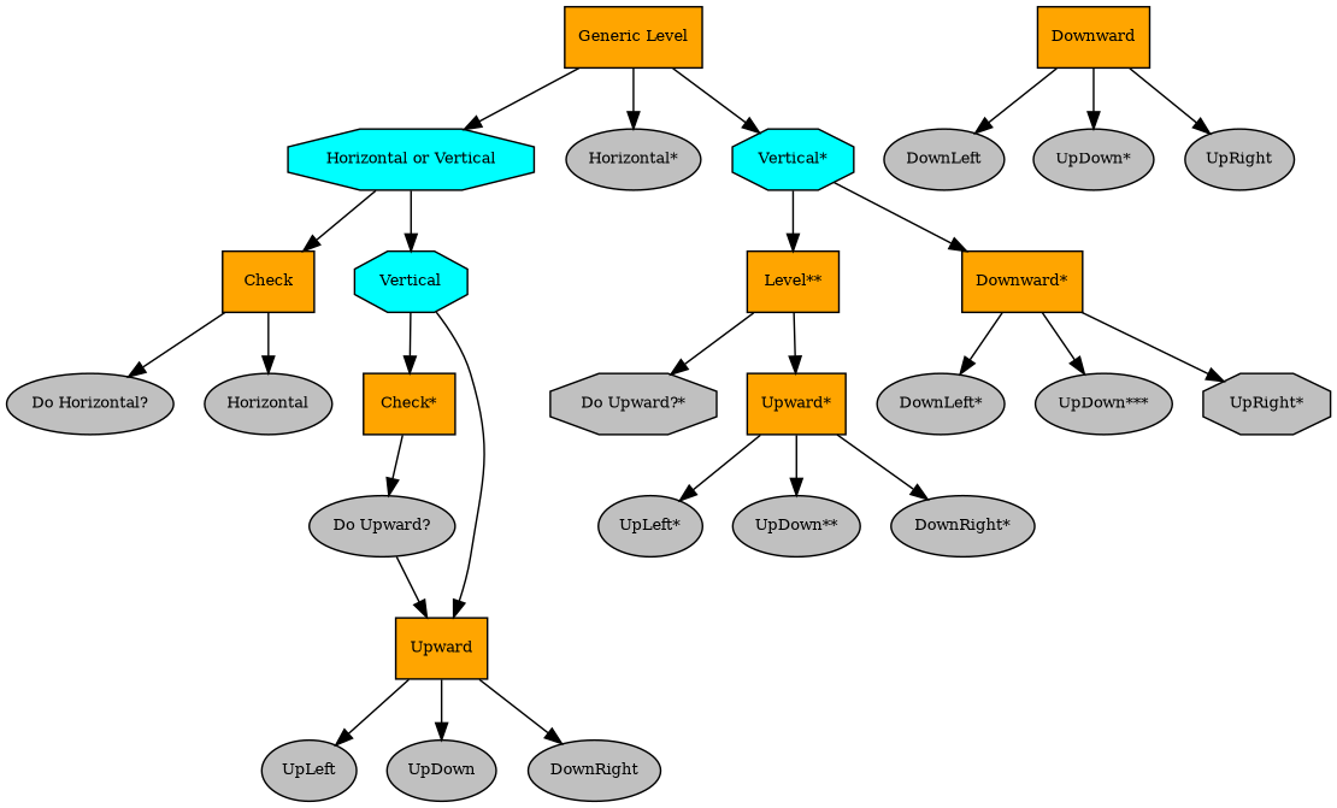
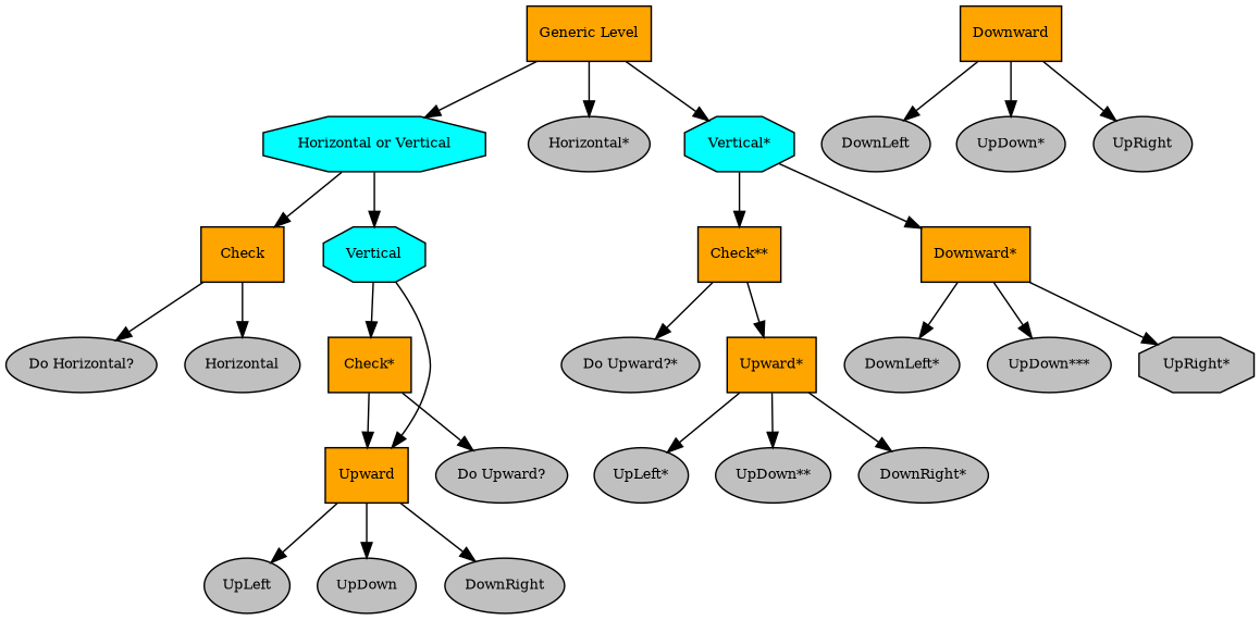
  digraph {
    fontname="times-roman"
    ordering=out
    node [fillcolor=gray fontcolor=black fontname="times-roman" fontsize=9 shape=ellipse style=filled]
    edge [fontname="times-roman"]
    n1 [fillcolor=orange label="Generic Level" shape=box]
    n2 [fillcolor=cyan label="Horizontal or Vertical" shape=octagon]
    n3 [label="Horizontal*"]
    n4 [fillcolor=cyan label="Vertical*" shape=octagon]
    n5 [fillcolor=orange label=Check shape=box]
    n6 [fillcolor=cyan label=Vertical shape=octagon]
-   n7 [fillcolor=orange label="Level**" shape=box]
+   n7 [fillcolor=orange label="Check**" shape=box]
    n8 [fillcolor=orange label="Downward*" shape=box]
    n9 [label="Do Horizontal?"]
    n10 [label=Horizontal]
    n11 [fillcolor=orange label="Check*" shape=box]
    n12 [fillcolor=orange label=Upward shape=box]
    n13 [label="Do Upward?"]
    n14 [fillcolor=orange label=Downward shape=box]
    n15 [label=DownLeft]
    n16 [label="UpDown*"]
    n17 [label=UpRight]
    n18 [label=UpLeft]
    n19 [label=UpDown]
    n20 [label=DownRight]
-   n21 [label="Do Upward?*" shape=octagon]
+   n21 [label="Do Upward?*"]
    n22 [fillcolor=orange label="Upward*" shape=box]
    n23 [label="DownLeft*"]
    n24 [label="UpDown***"]
    n25 [label="UpRight*" shape=octagon]
    n26 [label="UpLeft*"]
    n27 [label="UpDown**"]
    n28 [label="DownRight*"]
    n1 -> n2
    n1 -> n3
    n1 -> n4
    n2 -> n5
    n2 -> n6
    n4 -> n7
    n4 -> n8
    n5 -> n9
    n5 -> n10
    n6 -> n11
    n6 -> n12
    n7 -> n21
    n7 -> n22
    n8 -> n23
    n8 -> n24
    n8 -> n25
-   n13 -> n12
+   n11 -> n12
    n11 -> n13
    n12 -> n18
    n12 -> n19
    n12 -> n20
    n14 -> n15
    n14 -> n16
    n14 -> n17
    n22 -> n26
    n22 -> n27
    n22 -> n28
  }
